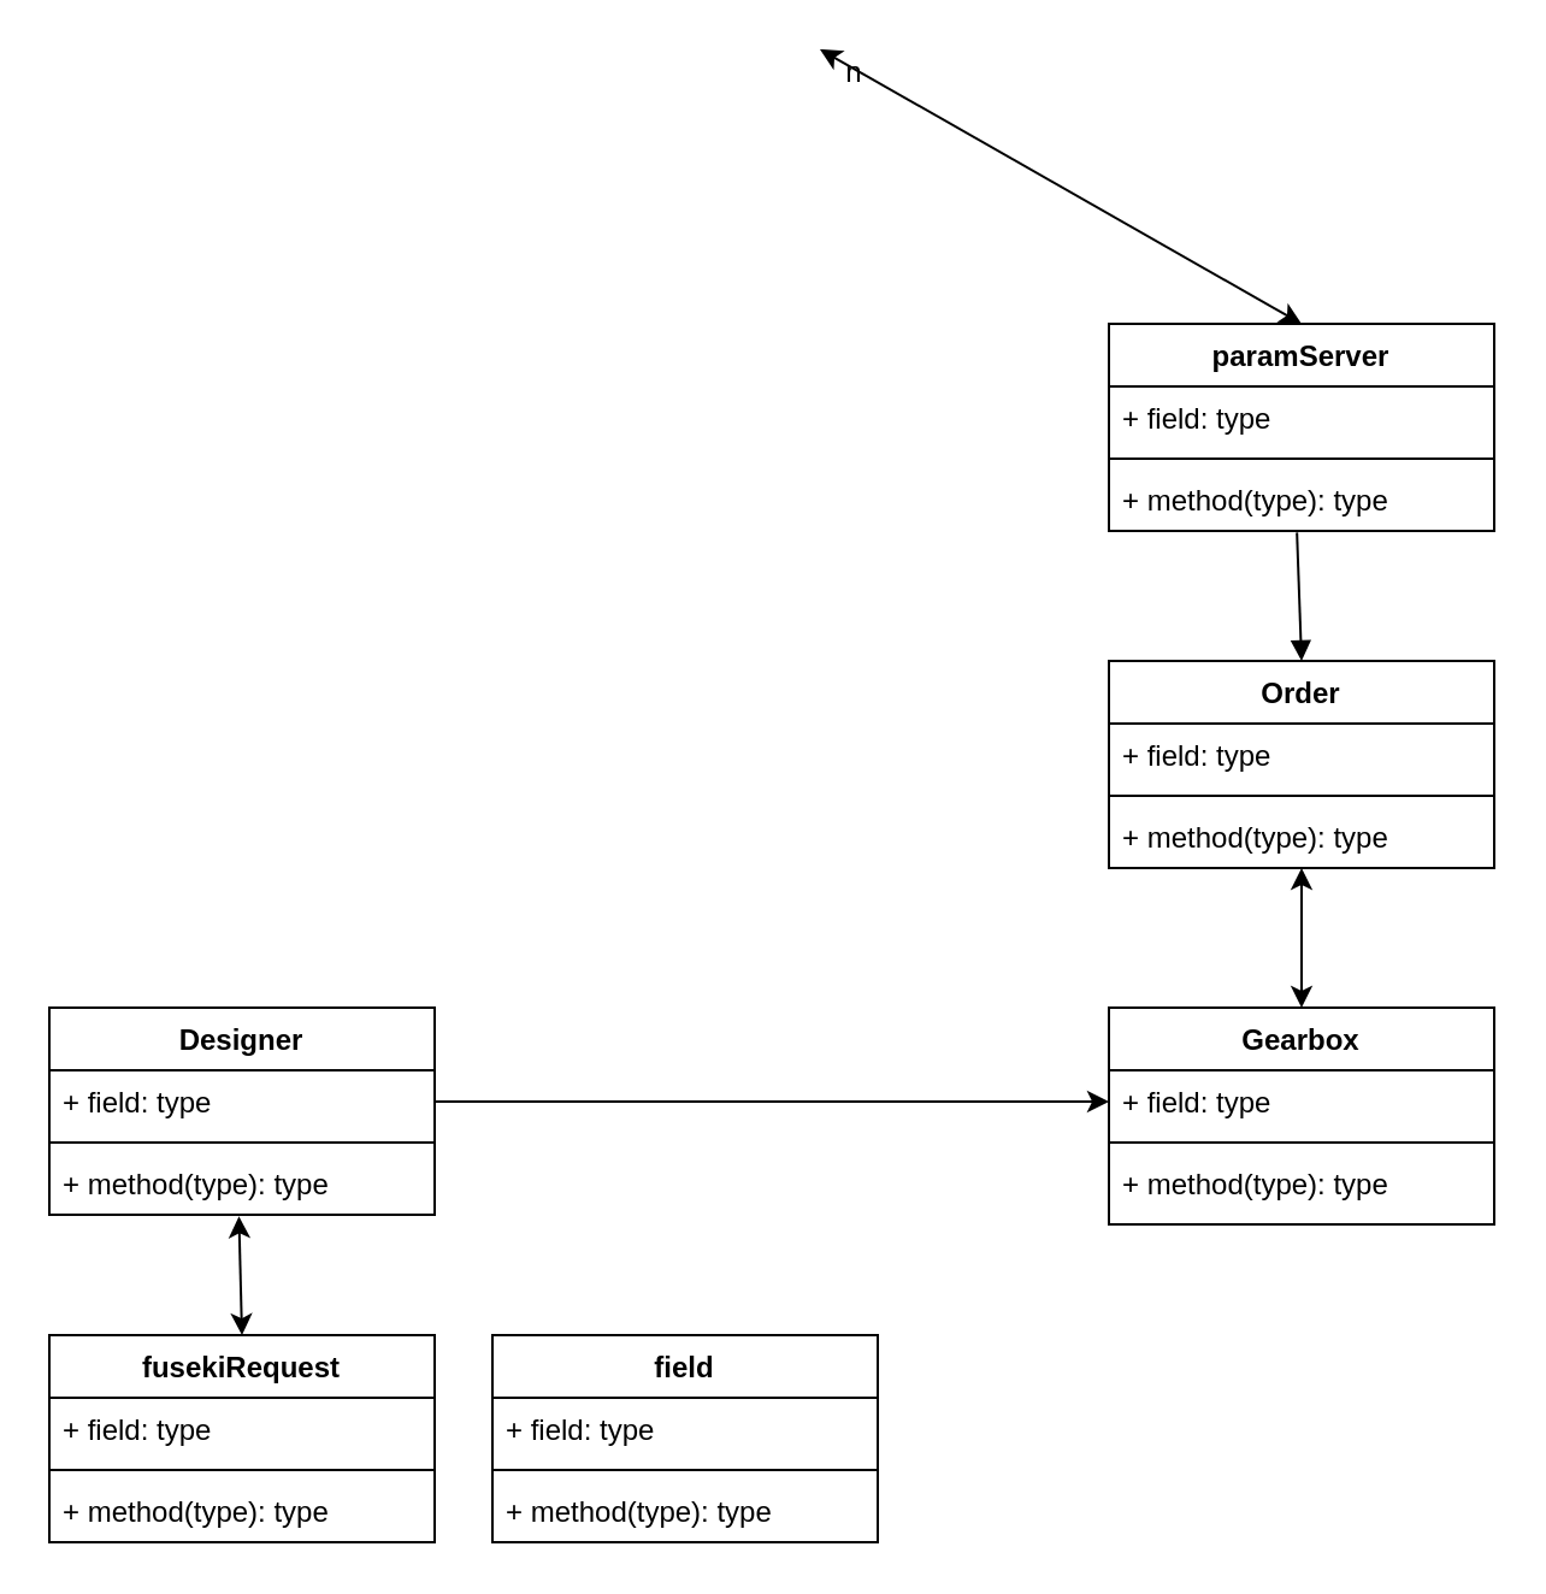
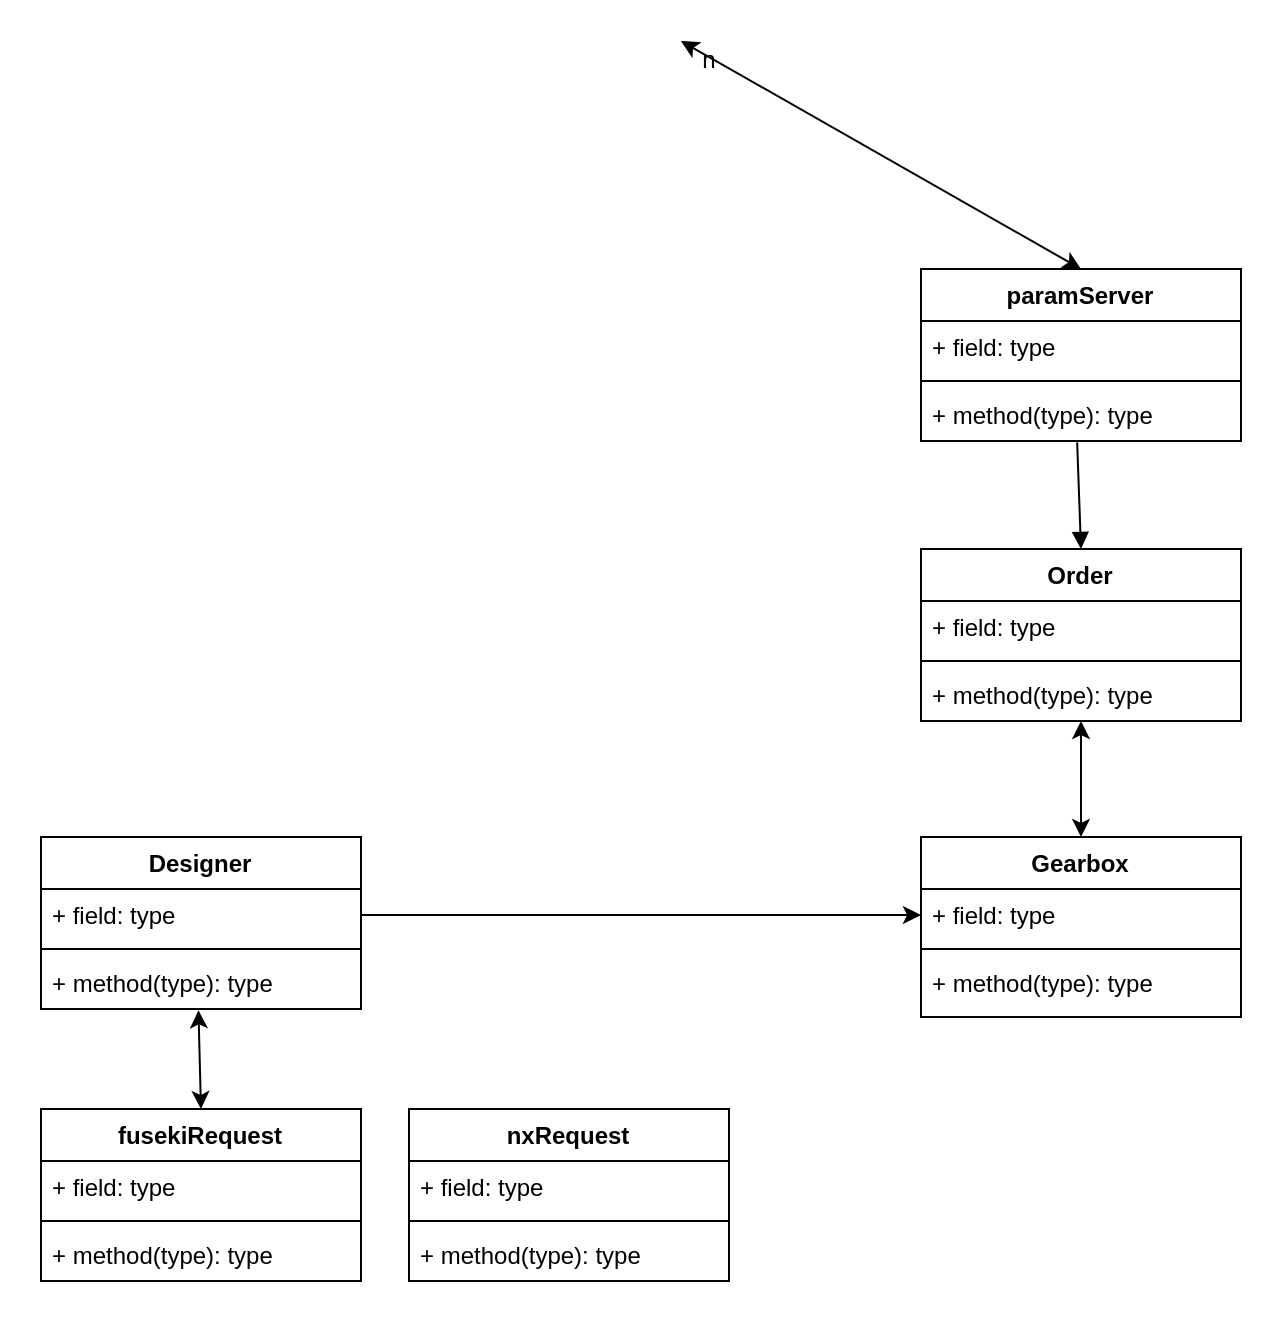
  <mxCell id="0" />
  <mxCell id="1" parent="0" />
  <mxCell id="2" value="Order" style="swimlane;fontStyle=1;align=center;verticalAlign=top;childLayout=stackLayout;horizontal=1;startSize=26;horizontalStack=0;resizeParent=1;resizeParentMax=0;resizeLast=0;collapsible=1;marginBottom=0;" parent="1" vertex="1"><mxGeometry x="460" y="274" width="160" height="86" as="geometry" /></mxCell>
  <mxCell id="3" value="+ field: type" style="text;strokeColor=none;fillColor=none;align=left;verticalAlign=top;spacingLeft=4;spacingRight=4;overflow=hidden;rotatable=0;points=[[0,0.5],[1,0.5]];portConstraint=eastwest;" parent="2" vertex="1"><mxGeometry y="26" width="160" height="26" as="geometry" /></mxCell>
  <mxCell id="4" value="" style="line;strokeWidth=1;fillColor=none;align=left;verticalAlign=middle;spacingTop=-1;spacingLeft=3;spacingRight=3;rotatable=0;labelPosition=right;points=[];portConstraint=eastwest;" parent="2" vertex="1"><mxGeometry y="52" width="160" height="8" as="geometry" /></mxCell>
  <mxCell id="5" value="+ method(type): type" style="text;strokeColor=none;fillColor=none;align=left;verticalAlign=top;spacingLeft=4;spacingRight=4;overflow=hidden;rotatable=0;points=[[0,0.5],[1,0.5]];portConstraint=eastwest;" parent="2" vertex="1"><mxGeometry y="60" width="160" height="26" as="geometry" /></mxCell>
  <mxCell id="6" value="Gearbox" style="swimlane;fontStyle=1;align=center;verticalAlign=top;childLayout=stackLayout;horizontal=1;startSize=26;horizontalStack=0;resizeParent=1;resizeParentMax=0;resizeLast=0;collapsible=1;marginBottom=0;" parent="1" vertex="1"><mxGeometry x="460" y="418" width="160" height="90" as="geometry" /></mxCell>
  <mxCell id="7" value="+ field: type" style="text;strokeColor=none;fillColor=none;align=left;verticalAlign=top;spacingLeft=4;spacingRight=4;overflow=hidden;rotatable=0;points=[[0,0.5],[1,0.5]];portConstraint=eastwest;" parent="6" vertex="1"><mxGeometry y="26" width="160" height="26" as="geometry" /></mxCell>
  <mxCell id="8" value="" style="line;strokeWidth=1;fillColor=none;align=left;verticalAlign=middle;spacingTop=-1;spacingLeft=3;spacingRight=3;rotatable=0;labelPosition=right;points=[];portConstraint=eastwest;" parent="6" vertex="1"><mxGeometry y="52" width="160" height="8" as="geometry" /></mxCell>
  <mxCell id="9" value="+ method(type): type" style="text;strokeColor=none;fillColor=none;align=left;verticalAlign=top;spacingLeft=4;spacingRight=4;overflow=hidden;rotatable=0;points=[[0,0.5],[1,0.5]];portConstraint=eastwest;" parent="6" vertex="1"><mxGeometry y="60" width="160" height="30" as="geometry" /></mxCell>
  <mxCell id="10" value="" style="endArrow=classic;startArrow=classic;html=1;rounded=0;exitX=0.5;exitY=0;exitDx=0;exitDy=0;" parent="1" source="6" target="5" edge="1"><mxGeometry width="50" height="50" relative="1" as="geometry"><mxPoint x="341" y="368" as="sourcePoint" /><mxPoint x="510" y="378" as="targetPoint" /><Array as="points" /></mxGeometry></mxCell>
  <mxCell id="11" value="Designer" style="swimlane;fontStyle=1;align=center;verticalAlign=top;childLayout=stackLayout;horizontal=1;startSize=26;horizontalStack=0;resizeParent=1;resizeParentMax=0;resizeLast=0;collapsible=1;marginBottom=0;" parent="1" vertex="1"><mxGeometry x="20" y="418" width="160" height="86" as="geometry" /></mxCell>
  <mxCell id="12" value="+ field: type" style="text;strokeColor=none;fillColor=none;align=left;verticalAlign=top;spacingLeft=4;spacingRight=4;overflow=hidden;rotatable=0;points=[[0,0.5],[1,0.5]];portConstraint=eastwest;" parent="11" vertex="1"><mxGeometry y="26" width="160" height="26" as="geometry" /></mxCell>
  <mxCell id="13" value="" style="line;strokeWidth=1;fillColor=none;align=left;verticalAlign=middle;spacingTop=-1;spacingLeft=3;spacingRight=3;rotatable=0;labelPosition=right;points=[];portConstraint=eastwest;" parent="11" vertex="1"><mxGeometry y="52" width="160" height="8" as="geometry" /></mxCell>
  <mxCell id="14" value="+ method(type): type" style="text;strokeColor=none;fillColor=none;align=left;verticalAlign=top;spacingLeft=4;spacingRight=4;overflow=hidden;rotatable=0;points=[[0,0.5],[1,0.5]];portConstraint=eastwest;" parent="11" vertex="1"><mxGeometry y="60" width="160" height="26" as="geometry" /></mxCell>
  <mxCell id="15" value="paramServer" style="swimlane;fontStyle=1;align=center;verticalAlign=top;childLayout=stackLayout;horizontal=1;startSize=26;horizontalStack=0;resizeParent=1;resizeParentMax=0;resizeLast=0;collapsible=1;marginBottom=0;" parent="1" vertex="1"><mxGeometry x="460" y="134" width="160" height="86" as="geometry" /></mxCell>
  <mxCell id="16" value="+ field: type" style="text;strokeColor=none;fillColor=none;align=left;verticalAlign=top;spacingLeft=4;spacingRight=4;overflow=hidden;rotatable=0;points=[[0,0.5],[1,0.5]];portConstraint=eastwest;" parent="15" vertex="1"><mxGeometry y="26" width="160" height="26" as="geometry" /></mxCell>
  <mxCell id="17" value="" style="line;strokeWidth=1;fillColor=none;align=left;verticalAlign=middle;spacingTop=-1;spacingLeft=3;spacingRight=3;rotatable=0;labelPosition=right;points=[];portConstraint=eastwest;" parent="15" vertex="1"><mxGeometry y="52" width="160" height="8" as="geometry" /></mxCell>
  <mxCell id="18" value="+ method(type): type" style="text;strokeColor=none;fillColor=none;align=left;verticalAlign=top;spacingLeft=4;spacingRight=4;overflow=hidden;rotatable=0;points=[[0,0.5],[1,0.5]];portConstraint=eastwest;" parent="15" vertex="1"><mxGeometry y="60" width="160" height="26" as="geometry" /></mxCell>
  <mxCell id="19" value="fusekiRequest&#10;" style="swimlane;fontStyle=1;align=center;verticalAlign=top;childLayout=stackLayout;horizontal=1;startSize=26;horizontalStack=0;resizeParent=1;resizeParentMax=0;resizeLast=0;collapsible=1;marginBottom=0;" vertex="1" parent="1"><mxGeometry x="20" y="554" width="160" height="86" as="geometry" /></mxCell>
  <mxCell id="20" value="+ field: type" style="text;strokeColor=none;fillColor=none;align=left;verticalAlign=top;spacingLeft=4;spacingRight=4;overflow=hidden;rotatable=0;points=[[0,0.5],[1,0.5]];portConstraint=eastwest;" vertex="1" parent="19"><mxGeometry y="26" width="160" height="26" as="geometry" /></mxCell>
  <mxCell id="21" value="" style="line;strokeWidth=1;fillColor=none;align=left;verticalAlign=middle;spacingTop=-1;spacingLeft=3;spacingRight=3;rotatable=0;labelPosition=right;points=[];portConstraint=eastwest;" vertex="1" parent="19"><mxGeometry y="52" width="160" height="8" as="geometry" /></mxCell>
  <mxCell id="22" value="+ method(type): type" style="text;strokeColor=none;fillColor=none;align=left;verticalAlign=top;spacingLeft=4;spacingRight=4;overflow=hidden;rotatable=0;points=[[0,0.5],[1,0.5]];portConstraint=eastwest;" vertex="1" parent="19"><mxGeometry y="60" width="160" height="26" as="geometry" /></mxCell>
  <mxCell id="23" value="" style="endArrow=classic;startArrow=classic;html=1;rounded=0;entryX=0.5;entryY=0;entryDx=0;entryDy=0;exitX=0.492;exitY=1.026;exitDx=0;exitDy=0;exitPerimeter=0;" edge="1" parent="1" source="14" target="19"><mxGeometry width="50" height="50" relative="1" as="geometry"><mxPoint x="120" y="297.996" as="sourcePoint" /><mxPoint x="120" y="370.67" as="targetPoint" /></mxGeometry></mxCell>
  <mxCell id="24" value="" style="endArrow=classic;startArrow=classic;html=1;rounded=0;exitX=0.5;exitY=0;exitDx=0;exitDy=0;" parent="1" source="15" edge="1"><mxGeometry width="50" height="50" relative="1" as="geometry"><mxPoint x="560" y="44" as="sourcePoint" /><mxPoint x="340" y="20" as="targetPoint" /></mxGeometry></mxCell>
  <mxCell id="25" value="n" style="text;html=1;align=center;verticalAlign=middle;resizable=0;points=[];autosize=1;strokeColor=none;fillColor=none;" vertex="1" parent="1"><mxGeometry x="344" y="20" width="20" height="20" as="geometry" /></mxCell>
  <mxCell id="26" value="" style="html=1;verticalAlign=bottom;endArrow=block;rounded=0;exitX=0.488;exitY=1.026;exitDx=0;exitDy=0;exitPerimeter=0;entryX=0.5;entryY=0;entryDx=0;entryDy=0;" edge="1" parent="1" source="18" target="2"><mxGeometry width="80" relative="1" as="geometry"><mxPoint x="410" y="224" as="sourcePoint" /><mxPoint x="490" y="224" as="targetPoint" /></mxGeometry></mxCell>
  <mxCell id="27" style="edgeStyle=orthogonalEdgeStyle;rounded=0;orthogonalLoop=1;jettySize=auto;html=1;exitX=1;exitY=0.5;exitDx=0;exitDy=0;" edge="1" parent="1" source="12" target="7"><mxGeometry relative="1" as="geometry" /></mxCell>
- <mxCell id="28" value="field&#10;" style="swimlane;fontStyle=1;align=center;verticalAlign=top;childLayout=stackLayout;horizontal=1;startSize=26;horizontalStack=0;resizeParent=1;resizeParentMax=0;resizeLast=0;collapsible=1;marginBottom=0;" vertex="1" parent="1"><mxGeometry x="204" y="554" width="160" height="86" as="geometry" /></mxCell>
+ <mxCell id="28" value="nxRequest&#10;" style="swimlane;fontStyle=1;align=center;verticalAlign=top;childLayout=stackLayout;horizontal=1;startSize=26;horizontalStack=0;resizeParent=1;resizeParentMax=0;resizeLast=0;collapsible=1;marginBottom=0;" vertex="1" parent="1"><mxGeometry x="204" y="554" width="160" height="86" as="geometry" /></mxCell>
  <mxCell id="29" value="+ field: type" style="text;strokeColor=none;fillColor=none;align=left;verticalAlign=top;spacingLeft=4;spacingRight=4;overflow=hidden;rotatable=0;points=[[0,0.5],[1,0.5]];portConstraint=eastwest;" vertex="1" parent="28"><mxGeometry y="26" width="160" height="26" as="geometry" /></mxCell>
  <mxCell id="30" value="" style="line;strokeWidth=1;fillColor=none;align=left;verticalAlign=middle;spacingTop=-1;spacingLeft=3;spacingRight=3;rotatable=0;labelPosition=right;points=[];portConstraint=eastwest;" vertex="1" parent="28"><mxGeometry y="52" width="160" height="8" as="geometry" /></mxCell>
  <mxCell id="31" value="+ method(type): type" style="text;strokeColor=none;fillColor=none;align=left;verticalAlign=top;spacingLeft=4;spacingRight=4;overflow=hidden;rotatable=0;points=[[0,0.5],[1,0.5]];portConstraint=eastwest;" vertex="1" parent="28"><mxGeometry y="60" width="160" height="26" as="geometry" /></mxCell>
